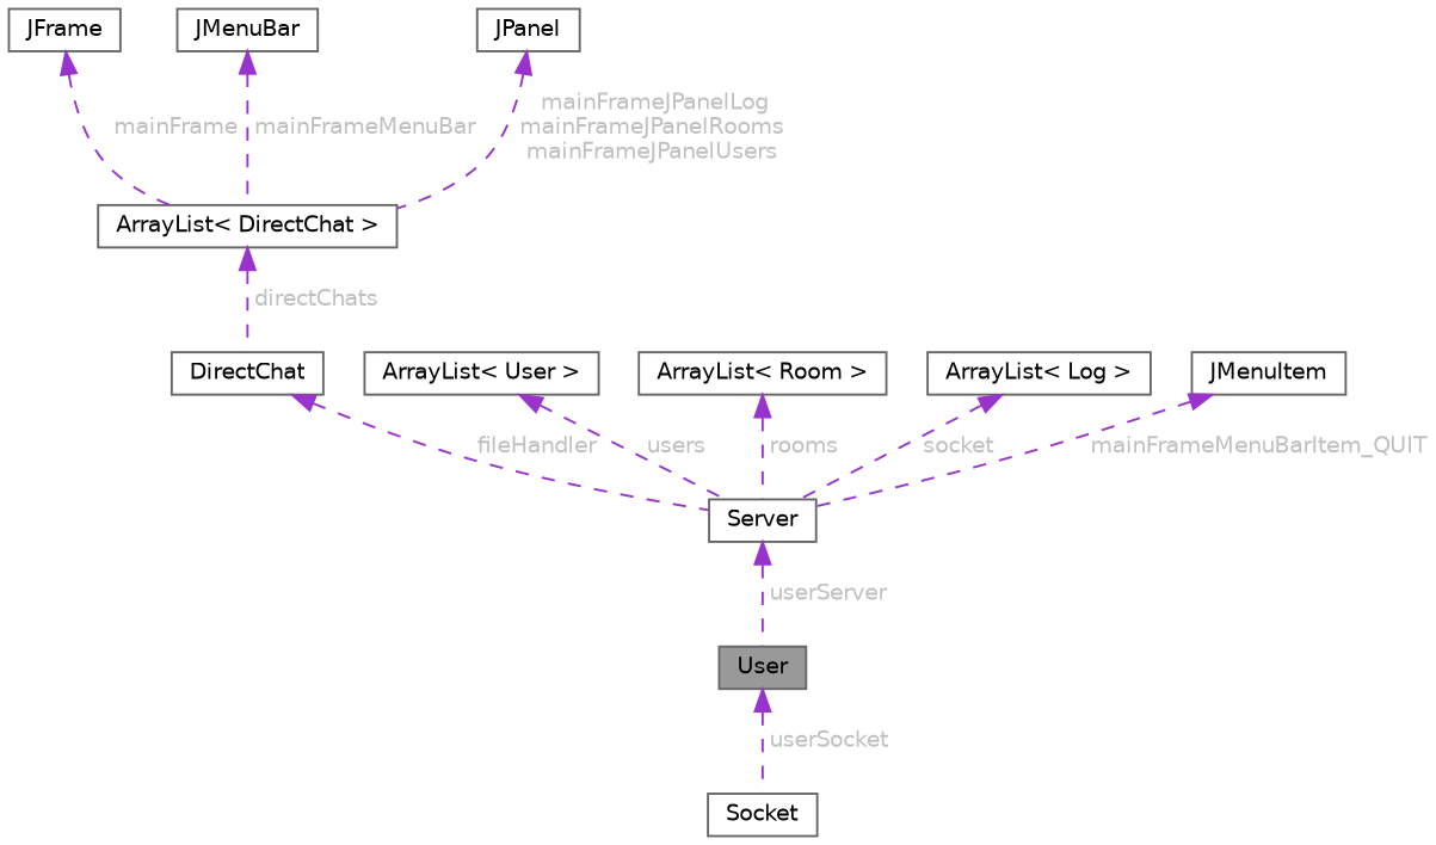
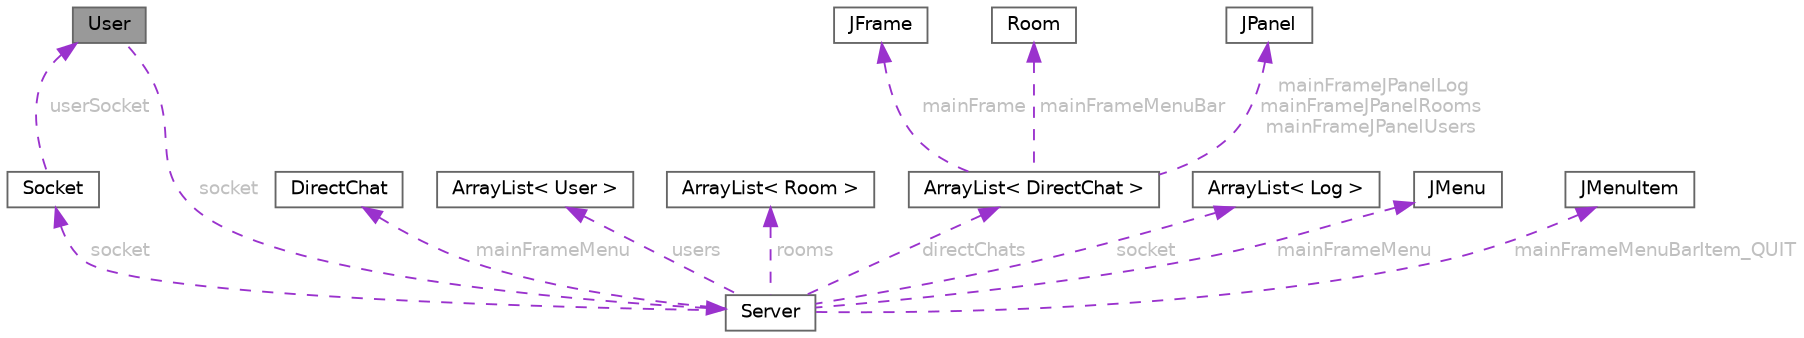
  digraph {
    rankdir=TB
    node [color=gray40 fillcolor=white fontname=Helvetica fontsize=10 shape=box style=filled]
    edge [color=darkorchid3 dir=back fontcolor=grey fontname=Helvetica fontsize=10 labelfontname=Helvetica labelfontsize=10 style=dashed]
    n1 [fillcolor=grey60 fontcolor=black height=0.2 label=User width=0.4]
    n2 [height=0.2 label=Socket width=0.4]
    n3 [height=0.2 label=Server width=0.4]
    n4 [height=0.2 label=DirectChat width=0.4]
    n5 [height=0.2 label="ArrayList\< User \>" width=0.4]
    n6 [height=0.2 label="ArrayList\< Room \>" width=0.4]
    n7 [height=0.2 label="ArrayList\< DirectChat \>" width=0.4]
    n8 [height=0.2 label="ArrayList\< Log \>" width=0.4]
    n9 [height=0.2 label=JFrame width=0.4]
-   n11 [height=0.2 label=JMenuBar width=0.4]
+   n10 [height=0.2 label=JMenu width=0.4]
+   n11 [height=0.2 label=Room width=0.4]
    n12 [height=0.2 label=JMenuItem width=0.4]
    n13 [height=0.2 label=JPanel width=0.4]
    n1 -> n2 [label=" userSocket"]
-   n3 -> n1 [label=" userServer"]
-   n4 -> n3 [label=" fileHandler"]
+   n2 -> n3 [label=" socket"]
+   n3 -> n1 [label=" socket"]
+   n4 -> n3 [label=" mainFrameMenu"]
    n5 -> n3 [label=" users"]
    n6 -> n3 [label=" rooms"]
-   n7 -> n4 [label=" directChats"]
+   n7 -> n3 [label=" directChats"]
    n8 -> n3 [label=" socket"]
    n9 -> n7 [label=" mainFrame"]
+   n10 -> n3 [label=" mainFrameMenu"]
    n11 -> n7 [label=" mainFrameMenuBar"]
    n12 -> n3 [label=" mainFrameMenuBarItem_QUIT"]
    n13 -> n7 [label=" mainFrameJPanelLog\nmainFrameJPanelRooms\nmainFrameJPanelUsers"]
  }
